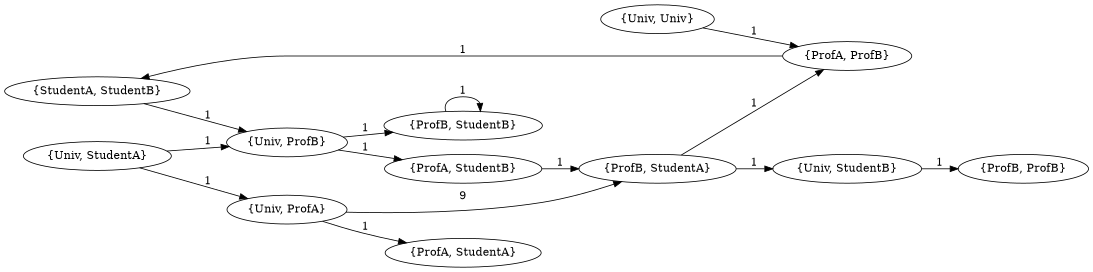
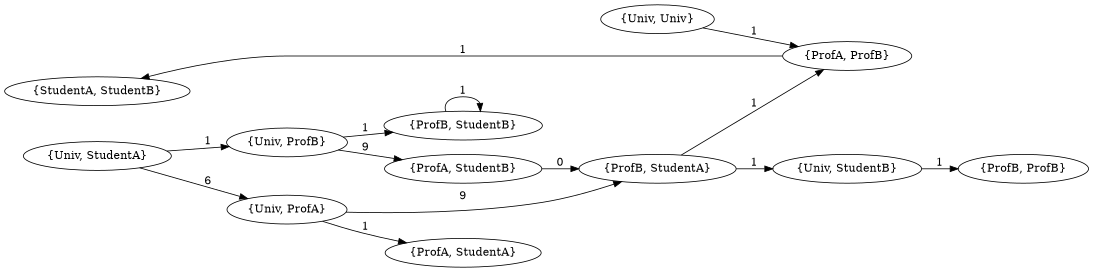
  digraph {
    rankdir=LR
    n1 [label="{StudentA, StudentB}"]
    n2 [label="{Univ, ProfB}"]
    n3 [label="{ProfB, StudentB}"]
    n4 [label="{ProfA, StudentB}"]
    n5 [label="{ProfB, StudentA}"]
    n6 [label="{Univ, StudentB}"]
    n7 [label="{ProfA, ProfB}"]
    n8 [label="{ProfB, ProfB}"]
    n9 [label="{ProfA, StudentA}"]
    n10 [label="{Univ, StudentA}"]
    n11 [label="{Univ, ProfA}"]
    n12 [label="{Univ, Univ}"]
-   n1 -> n2 [label=1]
    n2 -> n3 [label=1]
-   n2 -> n4 [label=1]
+   n2 -> n4 [label=9]
    n3 -> n3 [label=1]
-   n4 -> n5 [label=1]
+   n4 -> n5 [label=0]
    n5 -> n6 [label=1]
    n5 -> n7 [label=1]
    n6 -> n8 [label=1]
    n7 -> n1 [label=1]
    n10 -> n2 [label=1]
-   n10 -> n11 [label=1]
+   n10 -> n11 [label=6]
    n11 -> n5 [label=9]
    n11 -> n9 [label=1]
    n12 -> n7 [label=1]
  }
